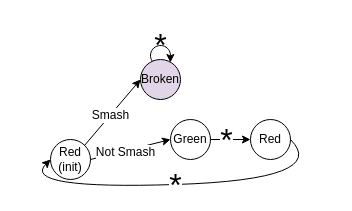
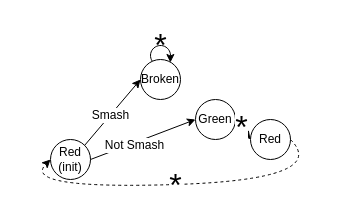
  <mxCell id="0" />
  <mxCell id="1" parent="0" />
  <mxCell id="2" value="Red&lt;br&gt;(init)" style="ellipse;whiteSpace=wrap;html=1;aspect=fixed;" parent="1" vertex="1"><mxGeometry x="50" y="139" width="40" height="40" as="geometry" /></mxCell>
- <mxCell id="3" value="Green" style="ellipse;whiteSpace=wrap;html=1;aspect=fixed;" parent="1" vertex="1"><mxGeometry x="170" y="119" width="40" height="40" as="geometry" /></mxCell>
+ <mxCell id="3" value="Green" style="ellipse;whiteSpace=wrap;html=1;aspect=fixed;" parent="1" vertex="1"><mxGeometry x="195" y="99" width="40" height="40" as="geometry" /></mxCell>
  <mxCell id="4" value="Red" style="ellipse;whiteSpace=wrap;html=1;aspect=fixed;" parent="1" vertex="1"><mxGeometry x="250" y="119" width="40" height="40" as="geometry" /></mxCell>
  <mxCell id="5" value="" style="endArrow=classic;html=1;rounded=0;exitX=1;exitY=0.5;exitDx=0;exitDy=0;entryX=0;entryY=0.5;entryDx=0;entryDy=0;" parent="1" source="2" target="3" edge="1"><mxGeometry width="50" height="50" relative="1" as="geometry"><mxPoint x="240" y="219" as="sourcePoint" /><mxPoint x="290" y="169" as="targetPoint" /></mxGeometry></mxCell>
  <mxCell id="6" value="Not Smash" style="edgeLabel;html=1;align=center;verticalAlign=middle;resizable=0;points=[];fontSize=12;" parent="5" vertex="1" connectable="0"><mxGeometry x="-0.25" relative="1" as="geometry"><mxPoint x="4" as="offset" /></mxGeometry></mxCell>
  <mxCell id="7" value="" style="endArrow=classic;html=1;rounded=0;exitX=1;exitY=0.5;exitDx=0;exitDy=0;entryX=0;entryY=0.5;entryDx=0;entryDy=0;" parent="1" source="3" target="4" edge="1"><mxGeometry width="50" height="50" relative="1" as="geometry"><mxPoint x="240" y="219" as="sourcePoint" /><mxPoint x="290" y="169" as="targetPoint" /></mxGeometry></mxCell>
  <mxCell id="8" value="*" style="edgeLabel;html=1;align=center;verticalAlign=middle;resizable=0;points=[];fontSize=32;" vertex="1" connectable="0" parent="7"><mxGeometry x="-0.275" relative="1" as="geometry"><mxPoint as="offset" /></mxGeometry></mxCell>
- <mxCell id="9" value="" style="curved=1;endArrow=classic;html=1;rounded=0;exitX=1;exitY=0.5;exitDx=0;exitDy=0;entryX=0;entryY=0.5;entryDx=0;entryDy=0;" parent="1" source="4" target="2" edge="1"><mxGeometry width="50" height="50" relative="1" as="geometry"><mxPoint x="240" y="219" as="sourcePoint" /><mxPoint x="290" y="169" as="targetPoint" /><Array as="points"><mxPoint x="330" y="179" /><mxPoint x="20" y="189" /></Array></mxGeometry></mxCell>
+ <mxCell id="9" value="" style="curved=1;endArrow=classic;html=1;rounded=0;exitX=1;exitY=0.5;exitDx=0;exitDy=0;entryX=0;entryY=0.5;entryDx=0;entryDy=0;dashed=1;" parent="1" source="4" target="2" edge="1"><mxGeometry width="50" height="50" relative="1" as="geometry"><mxPoint x="240" y="219" as="sourcePoint" /><mxPoint x="290" y="169" as="targetPoint" /><Array as="points"><mxPoint x="330" y="179" /><mxPoint x="20" y="189" /></Array></mxGeometry></mxCell>
  <mxCell id="10" value="*" style="edgeLabel;html=1;align=center;verticalAlign=middle;resizable=0;points=[];fontSize=32;" vertex="1" connectable="0" parent="9"><mxGeometry x="0.038" relative="1" as="geometry"><mxPoint as="offset" /></mxGeometry></mxCell>
- <mxCell id="11" value="Broken" style="ellipse;whiteSpace=wrap;html=1;aspect=fixed;fontSize=12;fillColor=#e1d5e7;" parent="1" vertex="1"><mxGeometry x="140" y="59" width="40" height="40" as="geometry" /></mxCell>
+ <mxCell id="11" value="Broken" style="ellipse;whiteSpace=wrap;html=1;aspect=fixed;fontSize=12;" parent="1" vertex="1"><mxGeometry x="140" y="59" width="40" height="40" as="geometry" /></mxCell>
  <mxCell id="12" value="" style="endArrow=classic;html=1;rounded=0;fontSize=12;exitX=1;exitY=0;exitDx=0;exitDy=0;entryX=0;entryY=0.5;entryDx=0;entryDy=0;" parent="1" source="2" target="11" edge="1"><mxGeometry width="50" height="50" relative="1" as="geometry"><mxPoint x="220" y="189" as="sourcePoint" /><mxPoint x="270" y="139" as="targetPoint" /></mxGeometry></mxCell>
  <mxCell id="13" value="Smash" style="edgeLabel;html=1;align=center;verticalAlign=middle;resizable=0;points=[];fontSize=12;" parent="12" vertex="1" connectable="0"><mxGeometry x="0.017" y="2" relative="1" as="geometry"><mxPoint x="-2" y="4" as="offset" /></mxGeometry></mxCell>
  <mxCell id="14" value="" style="verticalLabelPosition=bottom;verticalAlign=top;html=1;shape=mxgraph.basic.arc;startAngle=0.654;endAngle=0.274;" parent="1" vertex="1"><mxGeometry x="150" y="45" width="20" height="20" as="geometry" /></mxCell>
  <mxCell id="15" value="" style="endArrow=classic;html=1;rounded=0;" parent="1" edge="1"><mxGeometry width="50" height="50" relative="1" as="geometry"><mxPoint x="169.88" y="55" as="sourcePoint" /><mxPoint x="169.88" y="62" as="targetPoint" /></mxGeometry></mxCell>
  <mxCell id="16" value="&lt;font style=&quot;font-size: 32px;&quot;&gt;*&lt;/font&gt;" style="text;html=1;align=center;verticalAlign=middle;resizable=0;points=[];autosize=1;strokeColor=none;fillColor=none;fontSize=32;" vertex="1" parent="1"><mxGeometry x="140" y="20" width="40" height="50" as="geometry" /></mxCell>
